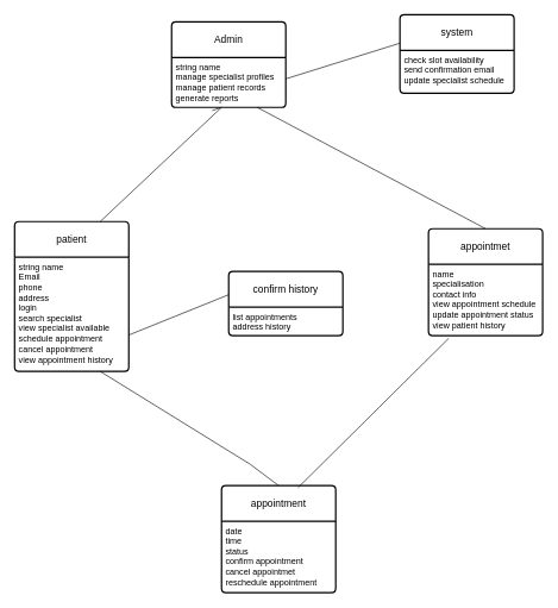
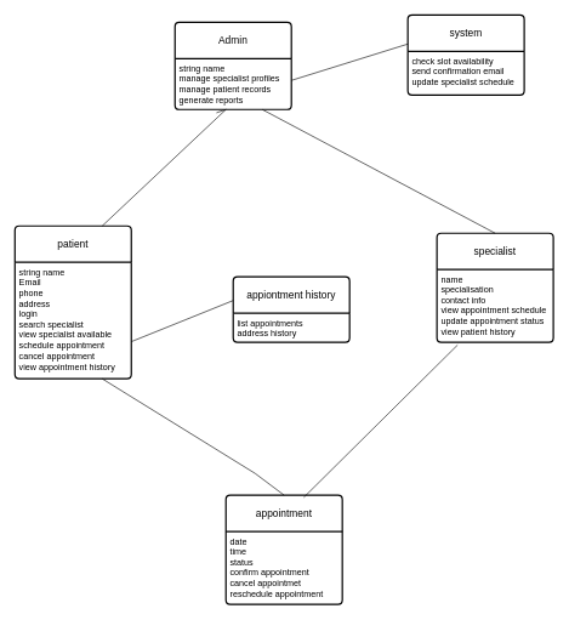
  <mxCell id="0" />
  <mxCell id="1" parent="0" />
  <mxCell id="2" value="Admin" style="swimlane;childLayout=stackLayout;horizontal=1;startSize=50;horizontalStack=0;rounded=1;fontSize=14;fontStyle=0;strokeWidth=2;resizeParent=0;resizeLast=1;shadow=0;dashed=0;align=center;arcSize=4;whiteSpace=wrap;html=1;" vertex="1" parent="1"><mxGeometry x="240" y="30" width="160" height="120" as="geometry" /></mxCell>
  <mxCell id="3" value="string name&lt;div&gt;manage specialist profiles&lt;/div&gt;&lt;div&gt;manage patient records&lt;/div&gt;&lt;div&gt;generate reports&lt;/div&gt;" style="align=left;strokeColor=none;fillColor=none;spacingLeft=4;fontSize=12;verticalAlign=top;resizable=0;rotatable=0;part=1;html=1;" vertex="1" parent="2"><mxGeometry y="50" width="160" height="70" as="geometry" /></mxCell>
  <mxCell id="4" value="patient" style="swimlane;childLayout=stackLayout;horizontal=1;startSize=50;horizontalStack=0;rounded=1;fontSize=14;fontStyle=0;strokeWidth=2;resizeParent=0;resizeLast=1;shadow=0;dashed=0;align=center;arcSize=4;whiteSpace=wrap;html=1;" vertex="1" parent="1"><mxGeometry x="20" y="310" width="160" height="210" as="geometry" /></mxCell>
  <mxCell id="5" value="string name&lt;div&gt;Email&lt;/div&gt;&lt;div&gt;phone&lt;/div&gt;&lt;div&gt;address&lt;/div&gt;&lt;div&gt;login&lt;/div&gt;&lt;div&gt;search specialist&lt;/div&gt;&lt;div&gt;view specialist available&lt;/div&gt;&lt;div&gt;schedule appointment&lt;/div&gt;&lt;div&gt;cancel appointment&lt;/div&gt;&lt;div&gt;view appointment history&lt;/div&gt;" style="align=left;strokeColor=none;fillColor=none;spacingLeft=4;fontSize=12;verticalAlign=top;resizable=0;rotatable=0;part=1;html=1;" vertex="1" parent="4"><mxGeometry y="50" width="160" height="160" as="geometry" /></mxCell>
  <mxCell id="6" value="appointment" style="swimlane;childLayout=stackLayout;horizontal=1;startSize=50;horizontalStack=0;rounded=1;fontSize=14;fontStyle=0;strokeWidth=2;resizeParent=0;resizeLast=1;shadow=0;dashed=0;align=center;arcSize=4;whiteSpace=wrap;html=1;" vertex="1" parent="1"><mxGeometry x="310" y="680" width="160" height="150" as="geometry" /></mxCell>
  <mxCell id="7" value="date&lt;div&gt;time&lt;/div&gt;&lt;div&gt;status&lt;/div&gt;&lt;div&gt;confirm appointment&lt;/div&gt;&lt;div&gt;cancel appointmet&lt;/div&gt;&lt;div&gt;reschedule appointment&lt;/div&gt;" style="align=left;strokeColor=none;fillColor=none;spacingLeft=4;fontSize=12;verticalAlign=top;resizable=0;rotatable=0;part=1;html=1;" vertex="1" parent="6"><mxGeometry y="50" width="160" height="100" as="geometry" /></mxCell>
- <mxCell id="8" value="appointmet" style="swimlane;childLayout=stackLayout;horizontal=1;startSize=50;horizontalStack=0;rounded=1;fontSize=14;fontStyle=0;strokeWidth=2;resizeParent=0;resizeLast=1;shadow=0;dashed=0;align=center;arcSize=4;whiteSpace=wrap;html=1;" vertex="1" parent="1"><mxGeometry x="600" y="320" width="160" height="150" as="geometry" /></mxCell>
+ <mxCell id="8" value="specialist" style="swimlane;childLayout=stackLayout;horizontal=1;startSize=50;horizontalStack=0;rounded=1;fontSize=14;fontStyle=0;strokeWidth=2;resizeParent=0;resizeLast=1;shadow=0;dashed=0;align=center;arcSize=4;whiteSpace=wrap;html=1;" vertex="1" parent="1"><mxGeometry x="600" y="320" width="160" height="150" as="geometry" /></mxCell>
  <mxCell id="9" value="name&lt;div&gt;specialisation&lt;/div&gt;&lt;div&gt;contact info&lt;/div&gt;&lt;div&gt;view appointment schedule&lt;/div&gt;&lt;div&gt;update appointment status&lt;/div&gt;&lt;div&gt;view patient history&lt;/div&gt;" style="align=left;strokeColor=none;fillColor=none;spacingLeft=4;fontSize=12;verticalAlign=top;resizable=0;rotatable=0;part=1;html=1;" vertex="1" parent="8"><mxGeometry y="50" width="160" height="100" as="geometry" /></mxCell>
  <mxCell id="10" value="system" style="swimlane;childLayout=stackLayout;horizontal=1;startSize=50;horizontalStack=0;rounded=1;fontSize=14;fontStyle=0;strokeWidth=2;resizeParent=0;resizeLast=1;shadow=0;dashed=0;align=center;arcSize=4;whiteSpace=wrap;html=1;" vertex="1" parent="1"><mxGeometry x="560" y="20" width="160" height="110" as="geometry" /></mxCell>
  <mxCell id="11" value="check slot availability&lt;div&gt;send confirmation email&lt;/div&gt;&lt;div&gt;update specialist schedule&lt;/div&gt;&lt;div&gt;&lt;br&gt;&lt;/div&gt;" style="align=left;strokeColor=none;fillColor=none;spacingLeft=4;fontSize=12;verticalAlign=top;resizable=0;rotatable=0;part=1;html=1;" vertex="1" parent="10"><mxGeometry y="50" width="160" height="60" as="geometry" /></mxCell>
- <mxCell id="12" value="confirm history" style="swimlane;childLayout=stackLayout;horizontal=1;startSize=50;horizontalStack=0;rounded=1;fontSize=14;fontStyle=0;strokeWidth=2;resizeParent=0;resizeLast=1;shadow=0;dashed=0;align=center;arcSize=4;whiteSpace=wrap;html=1;" vertex="1" parent="1"><mxGeometry x="320" y="380" width="160" height="90" as="geometry" /></mxCell>
+ <mxCell id="12" value="appiontment history" style="swimlane;childLayout=stackLayout;horizontal=1;startSize=50;horizontalStack=0;rounded=1;fontSize=14;fontStyle=0;strokeWidth=2;resizeParent=0;resizeLast=1;shadow=0;dashed=0;align=center;arcSize=4;whiteSpace=wrap;html=1;" vertex="1" parent="1"><mxGeometry x="320" y="380" width="160" height="90" as="geometry" /></mxCell>
  <mxCell id="13" value="list appointments&amp;nbsp;&lt;div&gt;address history&lt;/div&gt;" style="align=left;strokeColor=none;fillColor=none;spacingLeft=4;fontSize=12;verticalAlign=top;resizable=0;rotatable=0;part=1;html=1;" vertex="1" parent="12"><mxGeometry y="50" width="160" height="40" as="geometry" /></mxCell>
  <mxCell id="14" value="" style="endArrow=none;html=1;rounded=0;entryX=0.356;entryY=1.064;entryDx=0;entryDy=0;entryPerimeter=0;exitX=0.75;exitY=0;exitDx=0;exitDy=0;" edge="1" parent="1" source="4" target="3"><mxGeometry relative="1" as="geometry"><mxPoint x="160" y="270" as="sourcePoint" /><mxPoint x="320" y="270" as="targetPoint" /><Array as="points"><mxPoint x="310" y="150" /></Array></mxGeometry></mxCell>
  <mxCell id="15" value="" style="endArrow=none;html=1;rounded=0;entryX=0.5;entryY=0;entryDx=0;entryDy=0;exitX=0.75;exitY=1;exitDx=0;exitDy=0;" edge="1" parent="1" source="5" target="6"><mxGeometry relative="1" as="geometry"><mxPoint x="90" y="540" as="sourcePoint" /><mxPoint x="250" y="540" as="targetPoint" /><Array as="points"><mxPoint x="350" y="650" /></Array></mxGeometry></mxCell>
  <mxCell id="16" value="" style="endArrow=none;html=1;rounded=0;entryX=0.669;entryY=0.02;entryDx=0;entryDy=0;exitX=0.178;exitY=1.035;exitDx=0;exitDy=0;exitPerimeter=0;entryPerimeter=0;" edge="1" parent="1" source="9" target="6"><mxGeometry relative="1" as="geometry"><mxPoint x="520" y="460" as="sourcePoint" /><mxPoint x="630" y="660" as="targetPoint" /></mxGeometry></mxCell>
  <mxCell id="17" value="" style="endArrow=none;html=1;rounded=0;exitX=0.75;exitY=1;exitDx=0;exitDy=0;" edge="1" parent="1"><mxGeometry relative="1" as="geometry"><mxPoint x="400" y="110" as="sourcePoint" /><mxPoint x="560" y="60" as="targetPoint" /></mxGeometry></mxCell>
  <mxCell id="18" value="" style="endArrow=none;html=1;rounded=0;entryX=0.75;entryY=1;entryDx=0;entryDy=0;exitX=0.5;exitY=0;exitDx=0;exitDy=0;" edge="1" parent="1" source="8" target="3"><mxGeometry relative="1" as="geometry"><mxPoint x="499" y="100" as="sourcePoint" /><mxPoint x="232" y="458" as="targetPoint" /></mxGeometry></mxCell>
  <mxCell id="19" value="" style="endArrow=none;html=1;rounded=0;entryX=0.669;entryY=0.02;entryDx=0;entryDy=0;exitX=0;exitY=0.361;exitDx=0;exitDy=0;exitPerimeter=0;entryPerimeter=0;" edge="1" parent="1" source="12"><mxGeometry relative="1" as="geometry"><mxPoint x="391" y="260" as="sourcePoint" /><mxPoint x="180" y="469" as="targetPoint" /></mxGeometry></mxCell>
